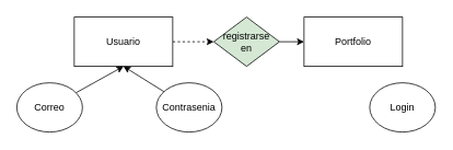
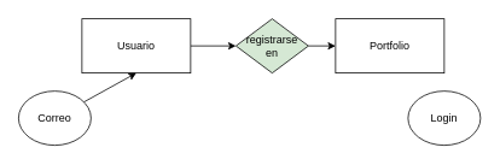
  <mxCell id="0" />
  <mxCell id="1" parent="0" />
- <mxCell id="2" style="edgeStyle=none;rounded=0;orthogonalLoop=1;jettySize=auto;html=1;dashed=1;" edge="1" parent="1" source="3" target="11"><mxGeometry relative="1" as="geometry" /></mxCell>
+ <mxCell id="2" style="edgeStyle=none;rounded=0;orthogonalLoop=1;jettySize=auto;html=1;" edge="1" parent="1" source="3" target="11"><mxGeometry relative="1" as="geometry" /></mxCell>
  <mxCell id="3" value="Usuario" style="rounded=0;whiteSpace=wrap;html=1;" vertex="1" parent="1"><mxGeometry x="90" y="20" width="120" height="60" as="geometry" /></mxCell>
  <mxCell id="4" value="Portfolio" style="rounded=0;whiteSpace=wrap;html=1;" vertex="1" parent="1"><mxGeometry x="370" y="20" width="120" height="60" as="geometry" /></mxCell>
  <mxCell id="5" style="edgeStyle=none;rounded=0;orthogonalLoop=1;jettySize=auto;html=1;" edge="1" parent="1" source="6"><mxGeometry relative="1" as="geometry"><mxPoint x="150" y="80" as="targetPoint" /></mxGeometry></mxCell>
  <mxCell id="6" value="Correo" style="ellipse;whiteSpace=wrap;html=1;" vertex="1" parent="1"><mxGeometry x="20" y="100" width="80" height="60" as="geometry" /></mxCell>
- <mxCell id="7" style="rounded=0;orthogonalLoop=1;jettySize=auto;html=1;entryX=0.5;entryY=1;entryDx=0;entryDy=0;" edge="1" parent="1" source="8" target="3"><mxGeometry relative="1" as="geometry" /></mxCell>
- <mxCell id="8" value="Contrasenia" style="ellipse;whiteSpace=wrap;html=1;" vertex="1" parent="1"><mxGeometry x="190" y="100" width="80" height="60" as="geometry" /></mxCell>
  <mxCell id="9" value="Login" style="ellipse;whiteSpace=wrap;html=1;" vertex="1" parent="1"><mxGeometry x="450" y="100" width="80" height="60" as="geometry" /></mxCell>
  <mxCell id="10" style="edgeStyle=none;rounded=0;orthogonalLoop=1;jettySize=auto;html=1;entryX=0;entryY=0.5;entryDx=0;entryDy=0;" edge="1" parent="1" source="11" target="4"><mxGeometry relative="1" as="geometry" /></mxCell>
  <mxCell id="11" value="registrarse&lt;br&gt;en" style="rhombus;whiteSpace=wrap;html=1;fillColor=#d5e8d4;" vertex="1" parent="1"><mxGeometry x="260" y="20" width="80" height="60" as="geometry" /></mxCell>
  <mxCell id="12" style="edgeStyle=none;rounded=0;orthogonalLoop=1;jettySize=auto;html=1;exitX=0.5;exitY=0;exitDx=0;exitDy=0;" edge="1" parent="1" source="11" target="11"><mxGeometry relative="1" as="geometry" /></mxCell>
